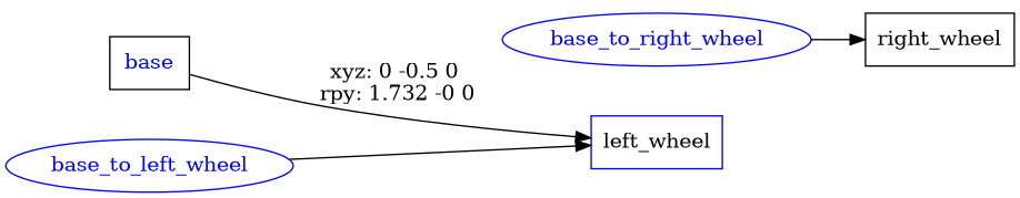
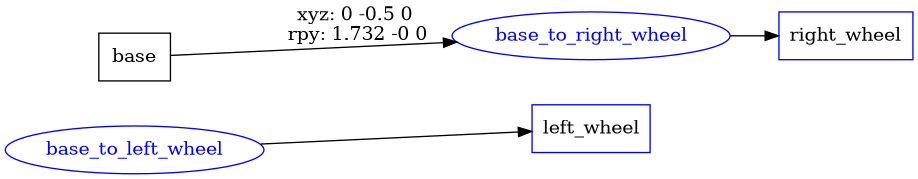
  digraph {
    rankdir=LR
    node [shape=box color=blue]
-   n1 [label=base fontcolor=blue color=""]
+   n1 [label=base color=""]
    base_to_right_wheel [fontcolor=blue shape=ellipse]
    base_to_left_wheel [fontcolor=blue shape=ellipse]
    n4 [label=left_wheel]
-   n5 [label=right_wheel color=""]
-   n1 -> n4 [label="xyz: 0 -0.5 0 \nrpy: 1.732 -0 0"]
+   n5 [label=right_wheel]
+   n1 -> base_to_right_wheel [label="xyz: 0 -0.5 0 \nrpy: 1.732 -0 0"]
    base_to_right_wheel -> n5
    base_to_left_wheel -> n4
  }
